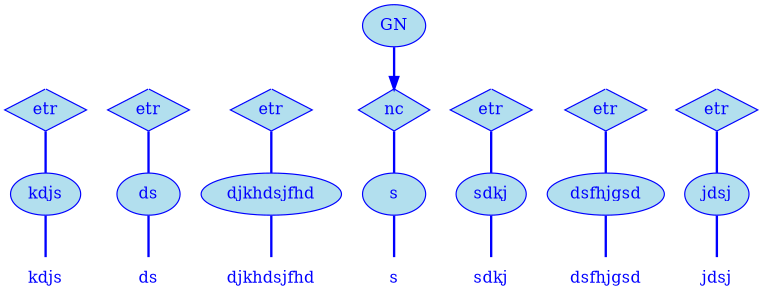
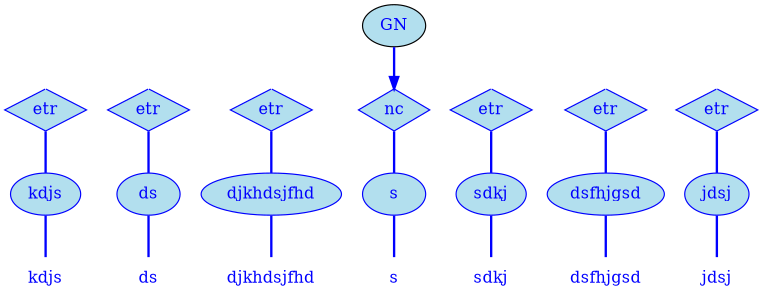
  digraph {
    node [fillcolor=lightblue2 fontcolor=blue shape=plaintext color=blue style=filled]
    edge [arrowhead=none color=blue fontcolor=blue minlen=1 style=bold]
    n1 [height=0.50 label=kdjs width=0.75 color="" style=""]
    n2 [height=0.50 label=kdjs shape=ellipse width=0.83]
    n3 [height=0.50 label=etr shape=diamond width=0.75]
    n4 [height=0.50 label=ds width=0.75 color="" style=""]
    n5 [height=0.50 label=ds shape=ellipse width=0.75]
    n6 [height=0.50 label=etr shape=diamond width=0.75]
    n7 [height=0.50 label=djkhdsjfhd width=1.19 color="" style=""]
    n8 [height=0.50 label=djkhdsjfhd shape=ellipse width=1.67]
    n9 [height=0.50 label=etr shape=diamond width=0.75]
    n10 [height=0.50 label=s width=0.75 color="" style=""]
    n11 [height=0.50 label=s shape=ellipse width=0.75]
    n12 [height=0.50 label=nc shape=diamond width=0.75]
-   n13 [arrowhead=doubleoctagon height=0.50 label=GN width=0.75 shape=""]
+   n13 [arrowhead=doubleoctagon color=black height=0.50 label=GN width=0.75 shape=""]
    n14 [height=0.50 label=sdkj width=0.75 color="" style=""]
    n15 [height=0.50 label=sdkj shape=ellipse width=0.83]
    n16 [height=0.50 label=etr shape=diamond width=0.75]
    n17 [height=0.50 label=dsfhjgsd width=1.00 color="" style=""]
    n18 [height=0.50 label=dsfhjgsd shape=ellipse width=1.39]
    n19 [height=0.50 label=etr shape=diamond width=0.75]
    n20 [height=0.50 label=jdsj width=0.75 color="" style=""]
    n21 [height=0.50 label=jdsj shape=ellipse width=0.75]
    n22 [height=0.50 label=etr shape=diamond width=0.75]
    "mc1s1_P11#pos#empty" [color=white fillcolor=white fontcolor=white height=0.06 shape=point width=0.06 style=""]
    "mc1s1_P36#pos#empty" [color=white fillcolor=white fontcolor=white height=0.06 shape=point width=0.06 style=""]
    "mc1s1_P61#pos#empty" [color=white fillcolor=white fontcolor=white height=0.06 shape=point width=0.06 style=""]
    "mc1s1_P87#pos#empty" [color=white fillcolor=white fontcolor=white height=0.06 shape=point width=0.06 style=""]
    "mc1s1_P112#pos#empty" [color=white fillcolor=white fontcolor=white height=0.06 shape=point width=0.06 style=""]
    "mc1s1_P137#pos#empty" [color=white fillcolor=white fontcolor=white height=0.06 shape=point width=0.06 style=""]
    n2 -> n1
    n3 -> n2
    n5 -> n4
    n6 -> n5
    n8 -> n7
    n9 -> n8
    n11 -> n10
    n12 -> n11
    n13 -> n12 [shape=normal arrowhead=""]
    n15 -> n14
    n16 -> n15
    n18 -> n17
    n19 -> n18
    n21 -> n20
    n22 -> n21
    "mc1s1_P11#pos#empty" -> n3 [color=white fontcolor=white shape=none arrowhead="" style=""]
    "mc1s1_P36#pos#empty" -> n6 [color=white fontcolor=white shape=none arrowhead="" style=""]
    "mc1s1_P61#pos#empty" -> n9 [color=white fontcolor=white shape=none arrowhead="" style=""]
    "mc1s1_P87#pos#empty" -> n16 [color=white fontcolor=white shape=none arrowhead="" style=""]
    "mc1s1_P112#pos#empty" -> n19 [color=white fontcolor=white shape=none arrowhead="" style=""]
    "mc1s1_P137#pos#empty" -> n22 [color=white fontcolor=white shape=none arrowhead="" style=""]
  }
